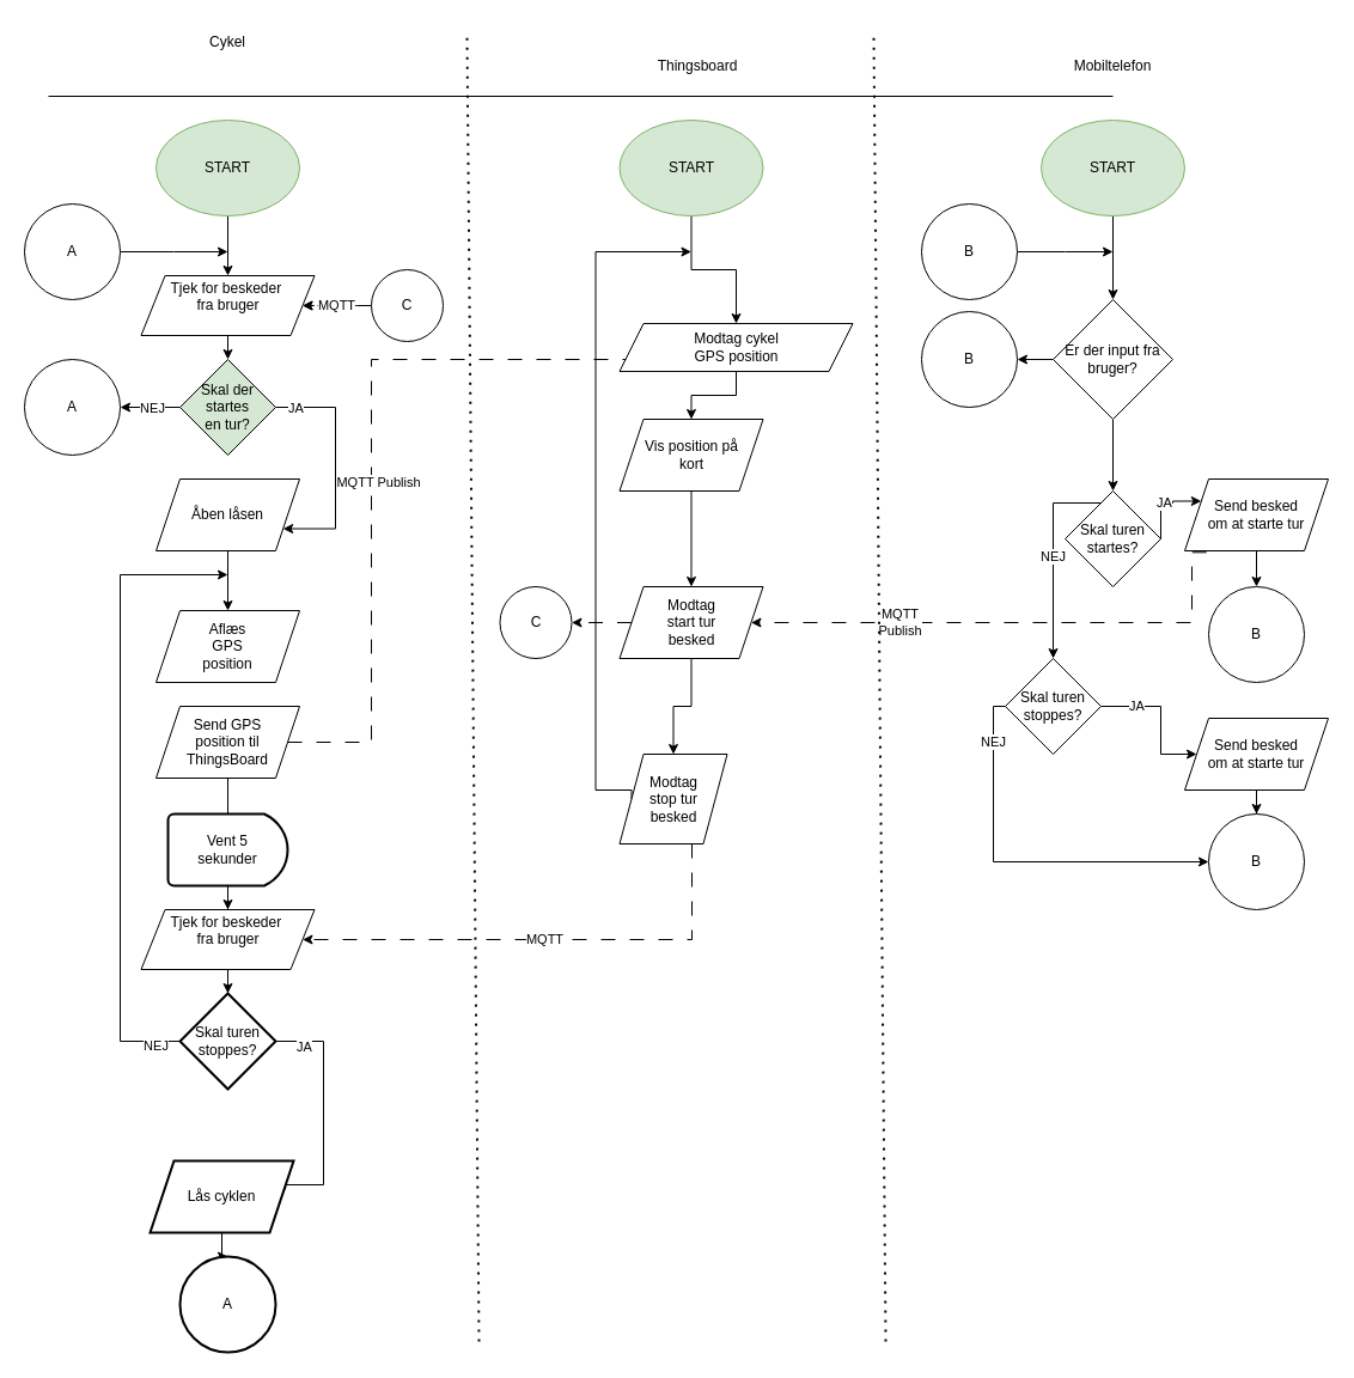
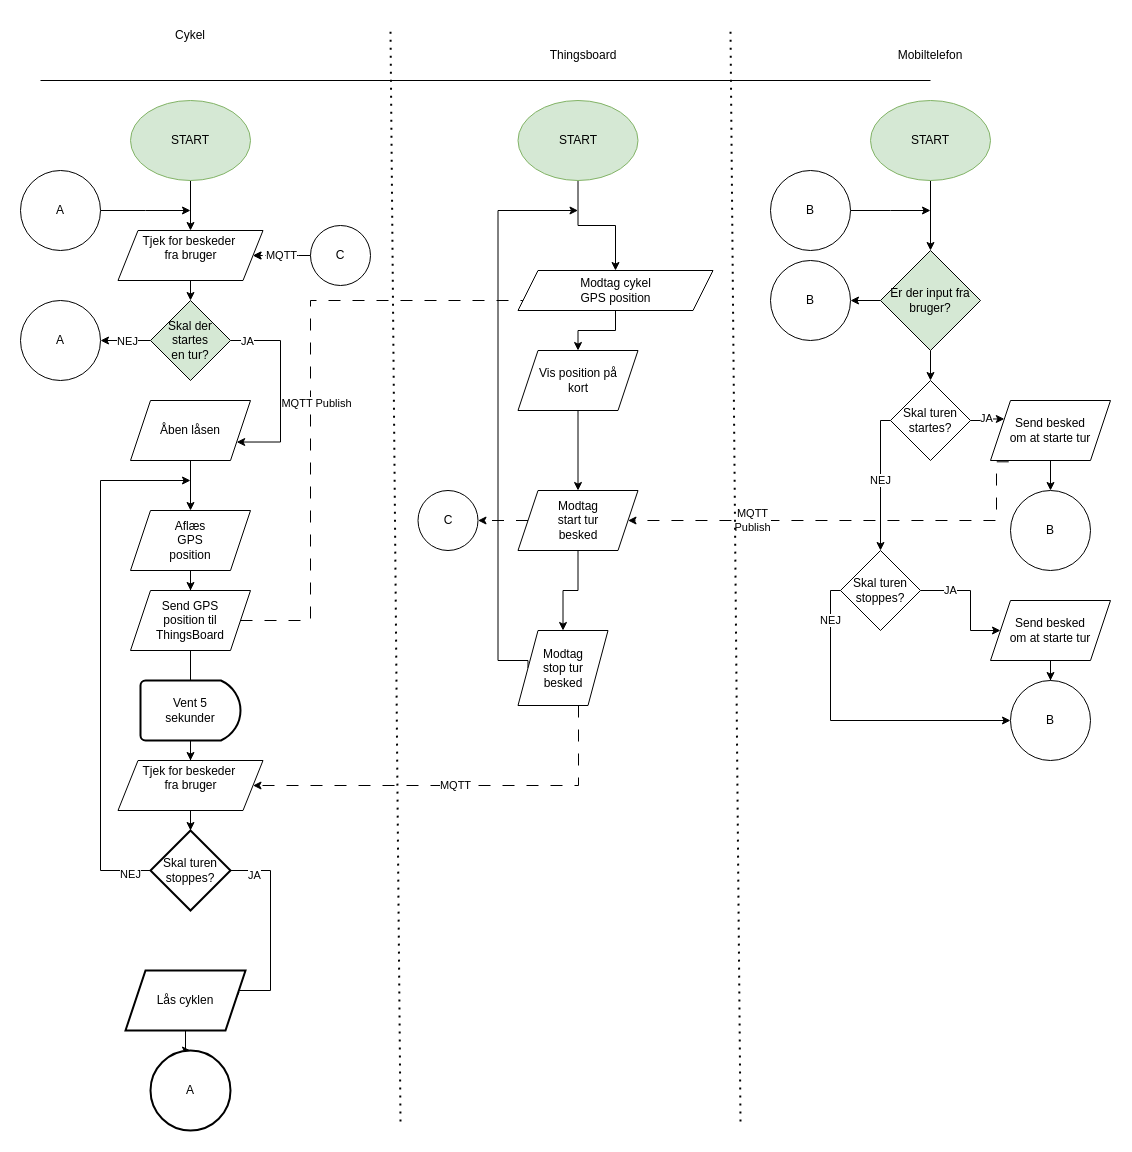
  <mxCell id="0" />
  <mxCell id="1" parent="0" />
  <mxCell id="2" value="" style="edgeStyle=orthogonalEdgeStyle;rounded=0;orthogonalLoop=1;jettySize=auto;html=1;" edge="1" parent="1" source="3" target="28"><mxGeometry relative="1" as="geometry" /></mxCell>
  <mxCell id="3" value="START" style="ellipse;whiteSpace=wrap;html=1;fillColor=#d5e8d4;strokeColor=#82b366;" vertex="1" parent="1"><mxGeometry x="130" y="100" width="120" height="80" as="geometry" /></mxCell>
  <mxCell id="4" value="" style="edgeStyle=orthogonalEdgeStyle;rounded=0;orthogonalLoop=1;jettySize=auto;html=1;" edge="1" parent="1" source="5" target="43"><mxGeometry relative="1" as="geometry" /></mxCell>
  <mxCell id="5" value="START" style="ellipse;whiteSpace=wrap;html=1;fillColor=#d5e8d4;strokeColor=#82b366;" vertex="1" parent="1"><mxGeometry x="517.5" y="100" width="120" height="80" as="geometry" /></mxCell>
  <mxCell id="6" value="" style="edgeStyle=orthogonalEdgeStyle;rounded=0;orthogonalLoop=1;jettySize=auto;html=1;" edge="1" parent="1" source="7" target="60"><mxGeometry relative="1" as="geometry" /></mxCell>
  <mxCell id="7" value="START" style="ellipse;whiteSpace=wrap;html=1;fillColor=#d5e8d4;strokeColor=#82b366;" vertex="1" parent="1"><mxGeometry x="870" y="100" width="120" height="80" as="geometry" /></mxCell>
  <mxCell id="8" value="" style="endArrow=none;html=1;rounded=0;" edge="1" parent="1"><mxGeometry width="50" height="50" relative="1" as="geometry"><mxPoint x="40" y="80" as="sourcePoint" /><mxPoint x="930" y="80" as="targetPoint" /></mxGeometry></mxCell>
  <mxCell id="9" value="Cykel" style="text;html=1;align=center;verticalAlign=middle;whiteSpace=wrap;rounded=0;" vertex="1" parent="1"><mxGeometry x="160" y="20" width="60" height="30" as="geometry" /></mxCell>
  <mxCell id="10" value="Thingsboard" style="text;html=1;align=center;verticalAlign=middle;whiteSpace=wrap;rounded=0;" vertex="1" parent="1"><mxGeometry x="547.5" width="70" height="30" as="geometry" y="40" /></mxCell>
  <mxCell id="11" value="Mobiltelefon" style="text;html=1;align=center;verticalAlign=middle;whiteSpace=wrap;rounded=0;" vertex="1" parent="1"><mxGeometry x="895" width="70" height="30" as="geometry" y="40" /></mxCell>
+ <mxCell id="12" value="" style="edgeStyle=orthogonalEdgeStyle;rounded=0;orthogonalLoop=1;jettySize=auto;html=1;" edge="1" parent="1" source="13" target="16"><mxGeometry relative="1" as="geometry" /></mxCell>
  <mxCell id="13" value="&lt;div&gt;Aflæs&lt;/div&gt;&lt;div&gt;GPS&lt;/div&gt;&lt;div&gt;position&lt;br&gt;&lt;/div&gt;" style="shape=parallelogram;perimeter=parallelogramPerimeter;whiteSpace=wrap;html=1;fixedSize=1;" vertex="1" parent="1"><mxGeometry x="130" y="510" width="120" height="60" as="geometry" /></mxCell>
  <mxCell id="14" style="edgeStyle=orthogonalEdgeStyle;rounded=0;orthogonalLoop=1;jettySize=auto;html=1;exitX=1;exitY=0.5;exitDx=0;exitDy=0;entryX=0;entryY=0.5;entryDx=0;entryDy=0;dashed=1;dashPattern=12 12;" edge="1" parent="1" source="16" target="43"><mxGeometry relative="1" as="geometry"><Array as="points"><mxPoint x="310" y="620" /><mxPoint x="310" y="300" /></Array></mxGeometry></mxCell>
  <mxCell id="15" value="MQTT Publish" style="edgeLabel;html=1;align=center;verticalAlign=middle;resizable=0;points=[];" vertex="1" connectable="0" parent="14"><mxGeometry x="-0.067" y="-5" relative="1" as="geometry"><mxPoint as="offset" /></mxGeometry></mxCell>
  <mxCell id="16" value="&lt;div&gt;Send GPS&lt;/div&gt;&lt;div&gt;position til&lt;/div&gt;&lt;div&gt;ThingsBoard&lt;br&gt;&lt;/div&gt;" style="shape=parallelogram;perimeter=parallelogramPerimeter;whiteSpace=wrap;html=1;fixedSize=1;" vertex="1" parent="1"><mxGeometry x="130" y="590" width="120" height="60" as="geometry" /></mxCell>
  <mxCell id="17" style="edgeStyle=orthogonalEdgeStyle;rounded=0;orthogonalLoop=1;jettySize=auto;html=1;exitX=0.5;exitY=1;exitDx=0;exitDy=0;exitPerimeter=0;" edge="1" parent="1" source="18" target="41"><mxGeometry relative="1" as="geometry" /></mxCell>
  <mxCell id="18" value="&lt;div&gt;Vent 5 &lt;br&gt;&lt;/div&gt;&lt;div&gt;sekunder&lt;br&gt;&lt;/div&gt;" style="strokeWidth=2;html=1;shape=mxgraph.flowchart.delay;whiteSpace=wrap;" vertex="1" parent="1"><mxGeometry x="140" y="680" width="100" height="60" as="geometry" /></mxCell>
  <mxCell id="19" style="edgeStyle=orthogonalEdgeStyle;rounded=0;orthogonalLoop=1;jettySize=auto;html=1;exitX=0.5;exitY=1;exitDx=0;exitDy=0;entryX=0.5;entryY=0;entryDx=0;entryDy=0;entryPerimeter=0;endArrow=none;" edge="1" parent="1" source="16" target="18"><mxGeometry relative="1" as="geometry" /></mxCell>
  <mxCell id="20" value="" style="edgeStyle=orthogonalEdgeStyle;rounded=0;orthogonalLoop=1;jettySize=auto;html=1;" edge="1" parent="1" source="21" target="13"><mxGeometry relative="1" as="geometry" /></mxCell>
  <mxCell id="21" value="Åben låsen" style="shape=parallelogram;perimeter=parallelogramPerimeter;whiteSpace=wrap;html=1;fixedSize=1;" vertex="1" parent="1"><mxGeometry x="130" y="400" width="120" height="60" as="geometry" /></mxCell>
  <mxCell id="22" style="edgeStyle=orthogonalEdgeStyle;rounded=0;orthogonalLoop=1;jettySize=auto;html=1;exitX=1;exitY=0.5;exitDx=0;exitDy=0;entryX=1;entryY=0.75;entryDx=0;entryDy=0;" edge="1" parent="1" source="26" target="21"><mxGeometry relative="1" as="geometry"><Array as="points"><mxPoint x="280" y="340" /><mxPoint x="280" y="442" /></Array></mxGeometry></mxCell>
  <mxCell id="23" value="JA" style="edgeLabel;html=1;align=center;verticalAlign=middle;resizable=0;points=[];" vertex="1" connectable="0" parent="22"><mxGeometry x="-0.838" relative="1" as="geometry"><mxPoint as="offset" /></mxGeometry></mxCell>
  <mxCell id="24" value="" style="edgeStyle=orthogonalEdgeStyle;rounded=0;orthogonalLoop=1;jettySize=auto;html=1;" edge="1" parent="1" source="26" target="29"><mxGeometry relative="1" as="geometry" /></mxCell>
  <mxCell id="25" value="NEJ" style="edgeLabel;html=1;align=center;verticalAlign=middle;resizable=0;points=[];" vertex="1" connectable="0" parent="24"><mxGeometry x="-0.034" relative="1" as="geometry"><mxPoint as="offset" /></mxGeometry></mxCell>
  <mxCell id="26" value="&lt;div&gt;Skal der startes&lt;/div&gt;&lt;div&gt;en tur?&lt;br&gt;&lt;/div&gt;" style="rhombus;whiteSpace=wrap;html=1;fillColor=#d5e8d4;" vertex="1" parent="1"><mxGeometry x="150" y="300" width="80" height="80" as="geometry" /></mxCell>
  <mxCell id="27" style="edgeStyle=orthogonalEdgeStyle;rounded=0;orthogonalLoop=1;jettySize=auto;html=1;exitX=0.5;exitY=1;exitDx=0;exitDy=0;entryX=0.5;entryY=0;entryDx=0;entryDy=0;" edge="1" parent="1" source="28" target="26"><mxGeometry relative="1" as="geometry" /></mxCell>
  <mxCell id="28" value="&lt;div&gt;Tjek for beskeder&amp;nbsp;&lt;/div&gt;&lt;div&gt;fra bruger&lt;/div&gt;&lt;div&gt;&lt;br&gt;&lt;/div&gt;" style="shape=parallelogram;perimeter=parallelogramPerimeter;whiteSpace=wrap;html=1;fixedSize=1;" vertex="1" parent="1"><mxGeometry x="117.5" y="230" width="145" height="50" as="geometry" /></mxCell>
  <mxCell id="29" value="A" style="ellipse;whiteSpace=wrap;html=1;" vertex="1" parent="1"><mxGeometry x="20" y="300" width="80" height="80" as="geometry" /></mxCell>
  <mxCell id="30" style="edgeStyle=orthogonalEdgeStyle;rounded=0;orthogonalLoop=1;jettySize=auto;html=1;" edge="1" parent="1" source="31"><mxGeometry relative="1" as="geometry"><mxPoint x="190" y="210" as="targetPoint" /></mxGeometry></mxCell>
  <mxCell id="31" value="A" style="ellipse;whiteSpace=wrap;html=1;" vertex="1" parent="1"><mxGeometry x="20" y="170" width="80" height="80" as="geometry" /></mxCell>
  <mxCell id="32" value="" style="edgeStyle=orthogonalEdgeStyle;rounded=0;orthogonalLoop=1;jettySize=auto;html=1;exitX=1;exitY=0.5;exitDx=0;exitDy=0;entryX=1;entryY=0.5;entryDx=0;entryDy=0;" edge="1" parent="1" source="36" target="38"><mxGeometry relative="1" as="geometry"><Array as="points"><mxPoint x="270" y="870" /><mxPoint x="270" y="990" /></Array></mxGeometry></mxCell>
  <mxCell id="33" value="JA" style="edgeLabel;html=1;align=center;verticalAlign=middle;resizable=0;points=[];" vertex="1" connectable="0" parent="32"><mxGeometry x="-0.778" y="-4" relative="1" as="geometry"><mxPoint as="offset" /></mxGeometry></mxCell>
  <mxCell id="34" style="edgeStyle=orthogonalEdgeStyle;rounded=0;orthogonalLoop=1;jettySize=auto;html=1;exitX=0;exitY=0.5;exitDx=0;exitDy=0;" edge="1" parent="1" source="36"><mxGeometry relative="1" as="geometry"><mxPoint x="190" y="480" as="targetPoint" /><Array as="points"><mxPoint x="100" y="870" /><mxPoint x="100" y="480" /><mxPoint x="190" y="480" /></Array></mxGeometry></mxCell>
  <mxCell id="35" value="NEJ" style="edgeLabel;html=1;align=center;verticalAlign=middle;resizable=0;points=[];" vertex="1" connectable="0" parent="34"><mxGeometry x="-0.921" y="3" relative="1" as="geometry"><mxPoint as="offset" /></mxGeometry></mxCell>
  <mxCell id="36" value="Skal turen stoppes?" style="rhombus;whiteSpace=wrap;html=1;strokeWidth=2;" vertex="1" parent="1"><mxGeometry x="150" y="830" width="80" height="80" as="geometry" /></mxCell>
  <mxCell id="37" value="" style="edgeStyle=orthogonalEdgeStyle;rounded=0;orthogonalLoop=1;jettySize=auto;html=1;" edge="1" parent="1" source="38" target="39"><mxGeometry relative="1" as="geometry" /></mxCell>
  <mxCell id="38" value="Lås cyklen" style="shape=parallelogram;perimeter=parallelogramPerimeter;whiteSpace=wrap;html=1;fixedSize=1;strokeWidth=2;" vertex="1" parent="1"><mxGeometry x="125" y="970" width="120" height="60" as="geometry" /></mxCell>
  <mxCell id="39" value="A" style="ellipse;whiteSpace=wrap;html=1;strokeWidth=2;" vertex="1" parent="1"><mxGeometry x="150" y="1050" width="80" height="80" as="geometry" /></mxCell>
  <mxCell id="40" style="edgeStyle=orthogonalEdgeStyle;rounded=0;orthogonalLoop=1;jettySize=auto;html=1;exitX=0.5;exitY=1;exitDx=0;exitDy=0;" edge="1" parent="1" source="41" target="36"><mxGeometry relative="1" as="geometry" /></mxCell>
  <mxCell id="41" value="&lt;div&gt;Tjek for beskeder&amp;nbsp;&lt;/div&gt;&lt;div&gt;fra bruger&lt;/div&gt;&lt;div&gt;&lt;br&gt;&lt;/div&gt;" style="shape=parallelogram;perimeter=parallelogramPerimeter;whiteSpace=wrap;html=1;fixedSize=1;" vertex="1" parent="1"><mxGeometry x="117.5" y="760" width="145" height="50" as="geometry" /></mxCell>
  <mxCell id="42" value="" style="edgeStyle=orthogonalEdgeStyle;rounded=0;orthogonalLoop=1;jettySize=auto;html=1;" edge="1" parent="1" source="43" target="45"><mxGeometry relative="1" as="geometry" /></mxCell>
  <mxCell id="43" value="Modtag cykel &lt;br&gt;GPS position" style="shape=parallelogram;perimeter=parallelogramPerimeter;whiteSpace=wrap;html=1;fixedSize=1;" vertex="1" parent="1"><mxGeometry x="517.5" y="270" width="195" height="40" as="geometry" /></mxCell>
  <mxCell id="44" value="" style="edgeStyle=orthogonalEdgeStyle;rounded=0;orthogonalLoop=1;jettySize=auto;html=1;" edge="1" parent="1" source="45" target="48"><mxGeometry relative="1" as="geometry" /></mxCell>
  <mxCell id="45" value="&lt;div&gt;Vis position på &lt;br&gt;&lt;/div&gt;&lt;div&gt;kort&lt;br&gt;&lt;/div&gt;" style="shape=parallelogram;perimeter=parallelogramPerimeter;whiteSpace=wrap;html=1;fixedSize=1;" vertex="1" parent="1"><mxGeometry x="517.5" y="350" width="120" height="60" as="geometry" /></mxCell>
  <mxCell id="46" value="" style="edgeStyle=orthogonalEdgeStyle;rounded=0;orthogonalLoop=1;jettySize=auto;html=1;" edge="1" parent="1" source="48" target="51"><mxGeometry relative="1" as="geometry" /></mxCell>
  <mxCell id="47" value="" style="edgeStyle=orthogonalEdgeStyle;rounded=0;orthogonalLoop=1;jettySize=auto;html=1;dashed=1;dashPattern=12 12;" edge="1" parent="1" source="48" target="72"><mxGeometry relative="1" as="geometry" /></mxCell>
  <mxCell id="48" value="&lt;div&gt;Modtag&lt;/div&gt;&lt;div&gt;start tur &lt;br&gt;&lt;/div&gt;&lt;div&gt;besked &lt;br&gt;&lt;/div&gt;" style="shape=parallelogram;perimeter=parallelogramPerimeter;whiteSpace=wrap;html=1;fixedSize=1;" vertex="1" parent="1"><mxGeometry x="517.5" y="490" width="120" height="60" as="geometry" /></mxCell>
  <mxCell id="49" style="edgeStyle=orthogonalEdgeStyle;rounded=0;orthogonalLoop=1;jettySize=auto;html=1;exitX=0;exitY=0.5;exitDx=0;exitDy=0;" edge="1" parent="1" source="51"><mxGeometry relative="1" as="geometry"><mxPoint x="577.5" y="210" as="targetPoint" /><Array as="points"><mxPoint x="497.5" y="660" /><mxPoint x="497.5" y="210" /></Array></mxGeometry></mxCell>
  <mxCell id="50" value="MQTT" style="edgeStyle=orthogonalEdgeStyle;rounded=0;orthogonalLoop=1;jettySize=auto;html=1;dashed=1;entryX=1;entryY=0.5;entryDx=0;entryDy=0;dashPattern=12 12;" edge="1" parent="1" source="51" target="41"><mxGeometry relative="1" as="geometry"><mxPoint x="350" y="785" as="targetPoint" /><Array as="points"><mxPoint x="578" y="785" /></Array></mxGeometry></mxCell>
  <mxCell id="51" value="&lt;div&gt;Modtag&lt;/div&gt;&lt;div&gt;stop tur &lt;br&gt;&lt;/div&gt;&lt;div&gt;besked &lt;br&gt;&lt;/div&gt;" style="shape=parallelogram;perimeter=parallelogramPerimeter;whiteSpace=wrap;html=1;fixedSize=1;" vertex="1" parent="1"><mxGeometry x="517.5" y="630" width="90" height="75" as="geometry" /></mxCell>
  <mxCell id="52" value="" style="edgeStyle=orthogonalEdgeStyle;rounded=0;orthogonalLoop=1;jettySize=auto;html=1;dashed=1;entryX=1;entryY=0.5;entryDx=0;entryDy=0;exitX=0.152;exitY=1.022;exitDx=0;exitDy=0;exitPerimeter=0;dashPattern=12 12;" edge="1" parent="1" source="55" target="48"><mxGeometry relative="1" as="geometry"><mxPoint x="717.5" y="180" as="targetPoint" /><Array as="points"><mxPoint x="996" y="461" /><mxPoint x="996" y="520" /></Array></mxGeometry></mxCell>
  <mxCell id="53" value="&lt;div&gt;MQTT &lt;br&gt;&lt;/div&gt;&lt;div&gt;Publish&lt;br&gt;&lt;/div&gt;" style="edgeLabel;html=1;align=center;verticalAlign=middle;resizable=0;points=[];" vertex="1" connectable="0" parent="52"><mxGeometry x="0.435" y="-1" relative="1" as="geometry"><mxPoint as="offset" /></mxGeometry></mxCell>
  <mxCell id="54" value="" style="edgeStyle=orthogonalEdgeStyle;rounded=0;orthogonalLoop=1;jettySize=auto;html=1;" edge="1" parent="1" source="55" target="70"><mxGeometry relative="1" as="geometry" /></mxCell>
  <mxCell id="55" value="&lt;div&gt;Send besked &lt;br&gt;&lt;/div&gt;&lt;div&gt;om at starte tur&lt;br&gt;&lt;/div&gt;" style="shape=parallelogram;perimeter=parallelogramPerimeter;whiteSpace=wrap;html=1;fixedSize=1;" vertex="1" parent="1"><mxGeometry x="990" y="400" width="120" height="60" as="geometry" /></mxCell>
  <mxCell id="56" value="" style="edgeStyle=orthogonalEdgeStyle;rounded=0;orthogonalLoop=1;jettySize=auto;html=1;" edge="1" parent="1" source="57" target="71"><mxGeometry relative="1" as="geometry" /></mxCell>
  <mxCell id="57" value="&lt;div&gt;Send besked &lt;br&gt;&lt;/div&gt;&lt;div&gt;om at starte tur&lt;br&gt;&lt;/div&gt;" style="shape=parallelogram;perimeter=parallelogramPerimeter;whiteSpace=wrap;html=1;fixedSize=1;" vertex="1" parent="1"><mxGeometry x="990" y="600" width="120" height="60" as="geometry" /></mxCell>
  <mxCell id="58" value="" style="edgeStyle=orthogonalEdgeStyle;rounded=0;orthogonalLoop=1;jettySize=auto;html=1;" edge="1" parent="1" source="60" target="62"><mxGeometry relative="1" as="geometry" /></mxCell>
  <mxCell id="59" value="" style="edgeStyle=orthogonalEdgeStyle;rounded=0;orthogonalLoop=1;jettySize=auto;html=1;" edge="1" parent="1" source="60" target="67"><mxGeometry relative="1" as="geometry" /></mxCell>
- <mxCell id="60" value="Er der input fra bruger?" style="rhombus;whiteSpace=wrap;html=1;" vertex="1" parent="1"><mxGeometry x="880" y="250" width="100" height="100" as="geometry" /></mxCell>
+ <mxCell id="60" value="Er der input fra bruger?" style="rhombus;whiteSpace=wrap;html=1;fillColor=#d5e8d4;" vertex="1" parent="1"><mxGeometry x="880" y="250" width="100" height="100" as="geometry" /></mxCell>
  <mxCell id="61" value="NEJ" style="edgeStyle=orthogonalEdgeStyle;rounded=0;orthogonalLoop=1;jettySize=auto;html=1;" edge="1" parent="1" source="62" target="66"><mxGeometry relative="1" as="geometry"><Array as="points"><mxPoint x="880" y="420" /></Array></mxGeometry></mxCell>
- <mxCell id="62" value="Skal turen startes?" style="rhombus;whiteSpace=wrap;html=1;" vertex="1" parent="1"><mxGeometry x="890" y="410" width="80" height="80" as="geometry" /></mxCell>
+ <mxCell id="62" value="Skal turen startes?" style="rhombus;whiteSpace=wrap;html=1;" vertex="1" parent="1"><mxGeometry x="890" y="380" width="80" height="80" as="geometry" /></mxCell>
  <mxCell id="63" value="JA" style="edgeStyle=orthogonalEdgeStyle;rounded=0;orthogonalLoop=1;jettySize=auto;html=1;exitX=1;exitY=0.5;exitDx=0;exitDy=0;entryX=0;entryY=0.25;entryDx=0;entryDy=0;" edge="1" parent="1" source="62" target="55"><mxGeometry relative="1" as="geometry"><Array as="points"><mxPoint x="980" y="420" /><mxPoint x="980" y="418" /><mxPoint x="1004" y="418" /></Array></mxGeometry></mxCell>
  <mxCell id="64" value="JA" style="edgeStyle=orthogonalEdgeStyle;rounded=0;orthogonalLoop=1;jettySize=auto;html=1;exitX=1;exitY=0.5;exitDx=0;exitDy=0;entryX=0;entryY=0.5;entryDx=0;entryDy=0;" edge="1" parent="1" source="66" target="57"><mxGeometry x="-0.5" relative="1" as="geometry"><Array as="points"><mxPoint x="970" y="590" /><mxPoint x="970" y="630" /></Array><mxPoint as="offset" /></mxGeometry></mxCell>
  <mxCell id="65" value="NEJ" style="edgeStyle=orthogonalEdgeStyle;rounded=0;orthogonalLoop=1;jettySize=auto;html=1;exitX=0;exitY=0.5;exitDx=0;exitDy=0;entryX=0;entryY=0.5;entryDx=0;entryDy=0;" edge="1" parent="1" source="66" target="71"><mxGeometry x="-0.75" relative="1" as="geometry"><mxPoint x="830" y="670" as="targetPoint" /><Array as="points"><mxPoint x="830" y="590" /><mxPoint x="830" y="720" /></Array><mxPoint as="offset" /></mxGeometry></mxCell>
  <mxCell id="66" value="&lt;div&gt;Skal turen &lt;br&gt;&lt;/div&gt;&lt;div&gt;stoppes?&lt;br&gt;&lt;/div&gt;" style="rhombus;whiteSpace=wrap;html=1;" vertex="1" parent="1"><mxGeometry x="840" y="550" width="80" height="80" as="geometry" /></mxCell>
  <mxCell id="67" value="B" style="ellipse;whiteSpace=wrap;html=1;fontStyle=0" vertex="1" parent="1"><mxGeometry x="770" y="260" width="80" height="80" as="geometry" /></mxCell>
  <mxCell id="68" style="edgeStyle=orthogonalEdgeStyle;rounded=0;orthogonalLoop=1;jettySize=auto;html=1;" edge="1" parent="1" source="69"><mxGeometry relative="1" as="geometry"><mxPoint x="930" y="210" as="targetPoint" /></mxGeometry></mxCell>
  <mxCell id="69" value="B" style="ellipse;whiteSpace=wrap;html=1;fontStyle=0" vertex="1" parent="1"><mxGeometry x="770" y="170" width="80" height="80" as="geometry" /></mxCell>
  <mxCell id="70" value="B" style="ellipse;whiteSpace=wrap;html=1;" vertex="1" parent="1"><mxGeometry x="1010" y="490" width="80" height="80" as="geometry" /></mxCell>
  <mxCell id="71" value="B" style="ellipse;whiteSpace=wrap;html=1;" vertex="1" parent="1"><mxGeometry x="1010" y="680" width="80" height="80" as="geometry" /></mxCell>
  <mxCell id="72" value="C" style="ellipse;whiteSpace=wrap;html=1;" vertex="1" parent="1"><mxGeometry x="417.5" y="490" width="60" height="60" as="geometry" /></mxCell>
  <mxCell id="73" style="edgeStyle=orthogonalEdgeStyle;rounded=0;orthogonalLoop=1;jettySize=auto;html=1;exitX=0;exitY=0.5;exitDx=0;exitDy=0;entryX=1;entryY=0.5;entryDx=0;entryDy=0;dashed=1;" edge="1" parent="1" source="75" target="28"><mxGeometry relative="1" as="geometry" /></mxCell>
  <mxCell id="74" value="MQTT" style="edgeStyle=orthogonalEdgeStyle;rounded=0;orthogonalLoop=1;jettySize=auto;html=1;dashed=1;dashPattern=12 12;" edge="1" parent="1" source="75" target="28"><mxGeometry relative="1" as="geometry" /></mxCell>
  <mxCell id="75" value="C" style="ellipse;whiteSpace=wrap;html=1;" vertex="1" parent="1"><mxGeometry x="310" y="225" width="60" height="60" as="geometry" /></mxCell>
  <mxCell id="76" value="" style="endArrow=none;dashed=1;html=1;dashPattern=1 3;strokeWidth=2;rounded=0;" edge="1" parent="1"><mxGeometry width="50" height="50" relative="1" as="geometry"><mxPoint x="400" y="1121.111" as="sourcePoint" /><mxPoint x="390" y="30" as="targetPoint" /></mxGeometry></mxCell>
  <mxCell id="77" value="" style="endArrow=none;dashed=1;html=1;dashPattern=1 3;strokeWidth=2;rounded=0;" edge="1" parent="1"><mxGeometry width="50" height="50" relative="1" as="geometry"><mxPoint x="740" y="1121.111" as="sourcePoint" /><mxPoint x="730" y="30" as="targetPoint" /></mxGeometry></mxCell>
